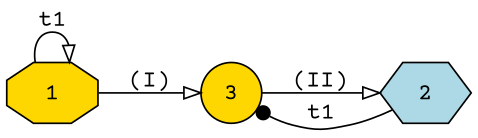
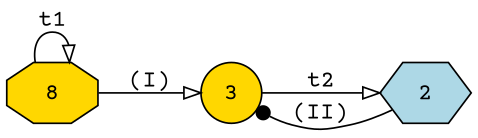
  digraph {
    fontname="Courier Prime"
    rankdir=LR
    node [fillcolor=gold fontname="Courier Prime" style=filled]
    edge [arrowhead=onormal fontname="Courier Prime"]
-   1 [shape=octagon]
+   1 [shape=octagon label=8]
    3 [shape=circle]
    2 [fillcolor=lightblue shape=hexagon]
    1 -> 1 [label=t1]
    1 -> 3 [label="(I)"]
-   3 -> 2 [label="(II)"]
-   2 -> 3 [arrowhead=dot label=t1]
+   3 -> 2 [label=t2]
+   2 -> 3 [arrowhead=dot label="(II)"]
  }
